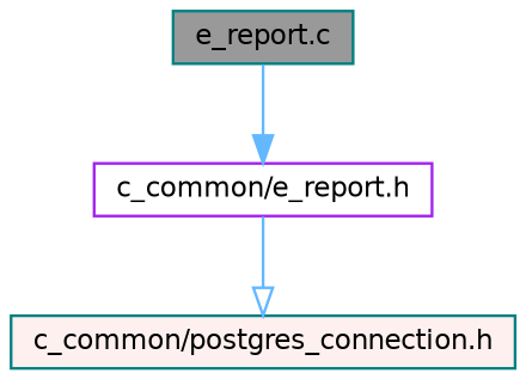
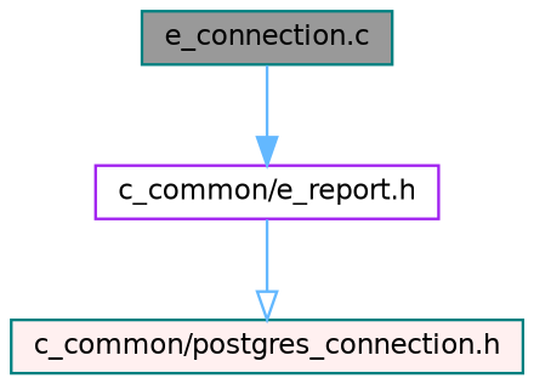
  digraph {
    node [color=teal fontname=Helvetica fontsize=10 shape=box style=filled]
    edge [color=steelblue1 fontname=Helvetica fontsize=10 labelfontname=Helvetica labelfontsize=10 style=solid]
-   n1 [fillcolor=grey60 fontcolor=black height=0.2 label="e_report.c" width=0.4]
+   n1 [fillcolor=grey60 fontcolor=black height=0.2 label="e_connection.c" width=0.4]
    n2 [color=purple fillcolor=white height=0.2 label="c_common/e_report.h" width=0.4]
    n3 [fillcolor="#FFF0F0" height=0.2 label="c_common/postgres_connection.h" width=0.4]
    n1 -> n2 [arrowhead=normal]
    n2 -> n3 [arrowhead=onormal]
  }
